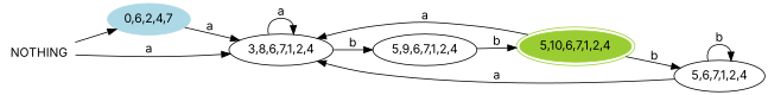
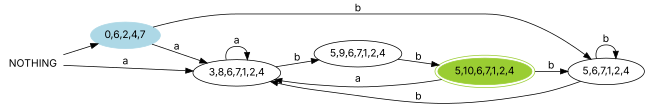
  digraph {
    fontname=Inter
    rankdir=LR
    node [fontname=Inter shape=ellipse]
    edge [fontname=Inter]
    NOTHING [shape=none]
    n2 [color=lightblue label="0,6,2,4,7" style=filled]
    n3 [label="3,8,6,7,1,2,4"]
    n4 [label="5,6,7,1,2,4"]
    n5 [label="5,9,6,7,1,2,4"]
    n6 [color=yellowgreen label="5,10,6,7,1,2,4" peripheries=2 style=filled]
    NOTHING -> n2
    NOTHING -> n3 [label=a]
    n2 -> n3 [label=a]
+   n2 -> n4 [label=b]
    n3 -> n3 [label=a]
    n3 -> n5 [label=b]
-   n4 -> n3 [label=a]
+   n4 -> n3 [label=b]
    n4 -> n4 [label=b]
    n5 -> n6 [label=b]
    n6 -> n3 [label=a]
    n6 -> n4 [label=b]
  }
